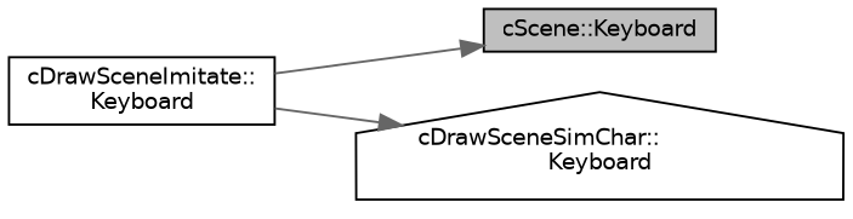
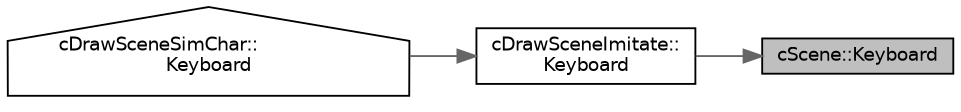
  digraph {
    rankdir=RL
    node [color=black fillcolor=white fontname=Helvetica fontsize=10 shape=box style=filled]
    edge [color=gray40 dir=back fontname=Helvetica fontsize=10 labelfontname=Helvetica labelfontsize=10 style=solid]
    n1 [fillcolor=grey75 fontcolor=black height=0.2 label="cScene::Keyboard" width=0.4]
    n2 [height=0.2 label="cDrawSceneImitate::\lKeyboard" width=0.4]
    n3 [height=0.2 label="cDrawSceneSimChar::\lKeyboard" shape=house width=0.4]
    n1 -> n2
-   n3 -> n2
+   n2 -> n3
  }
